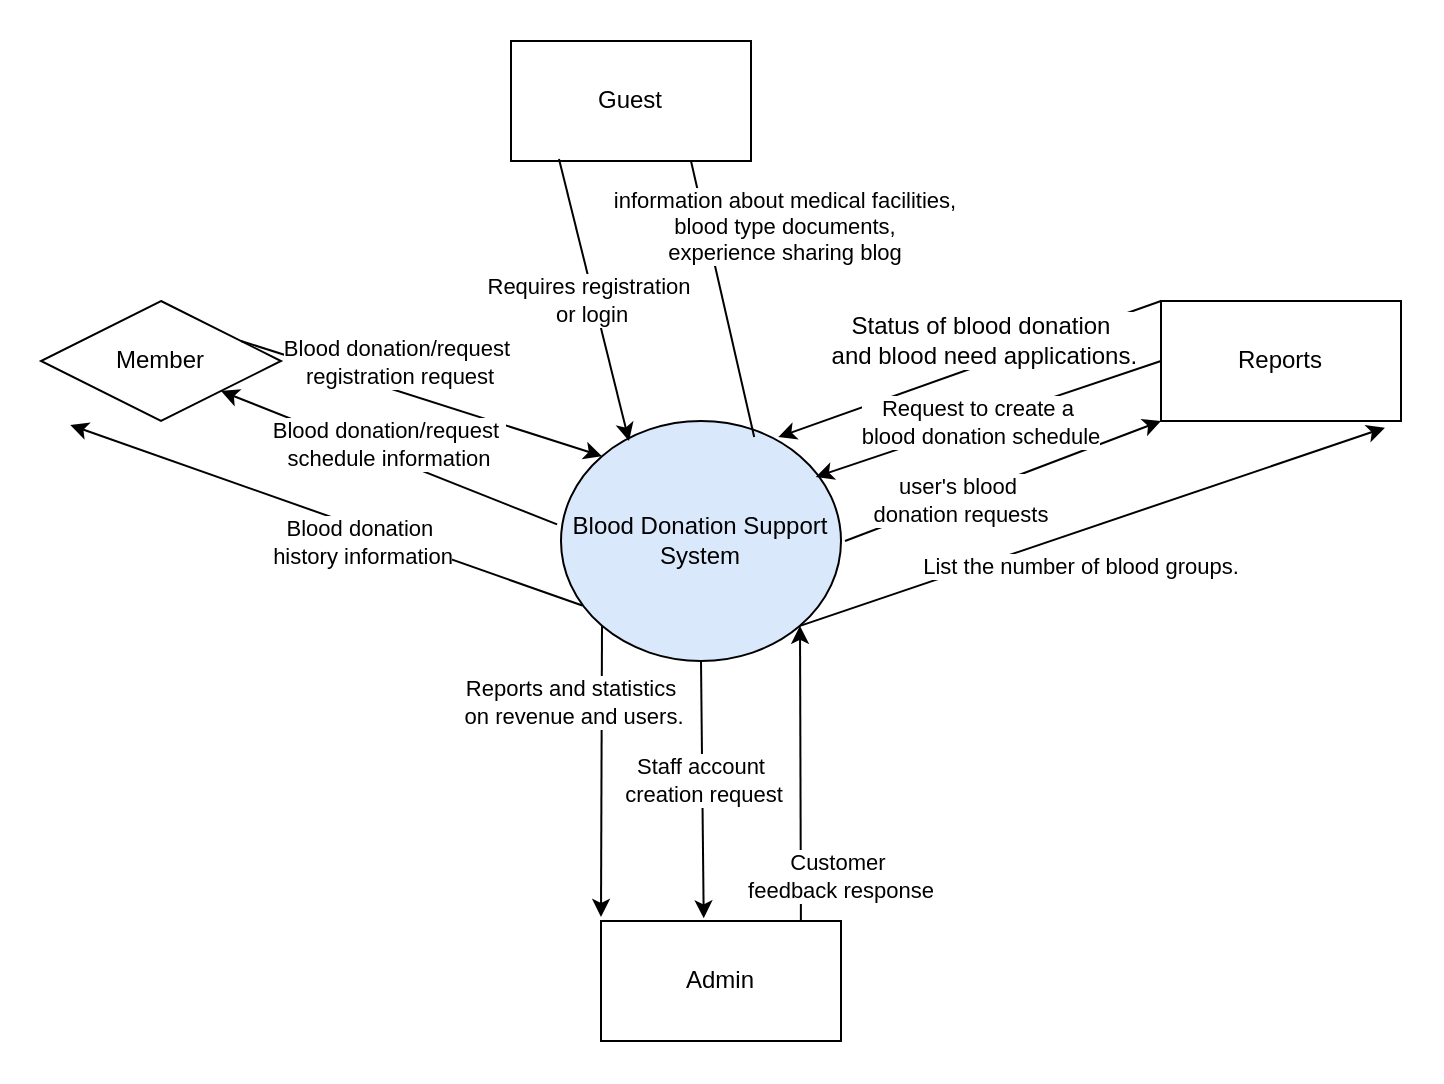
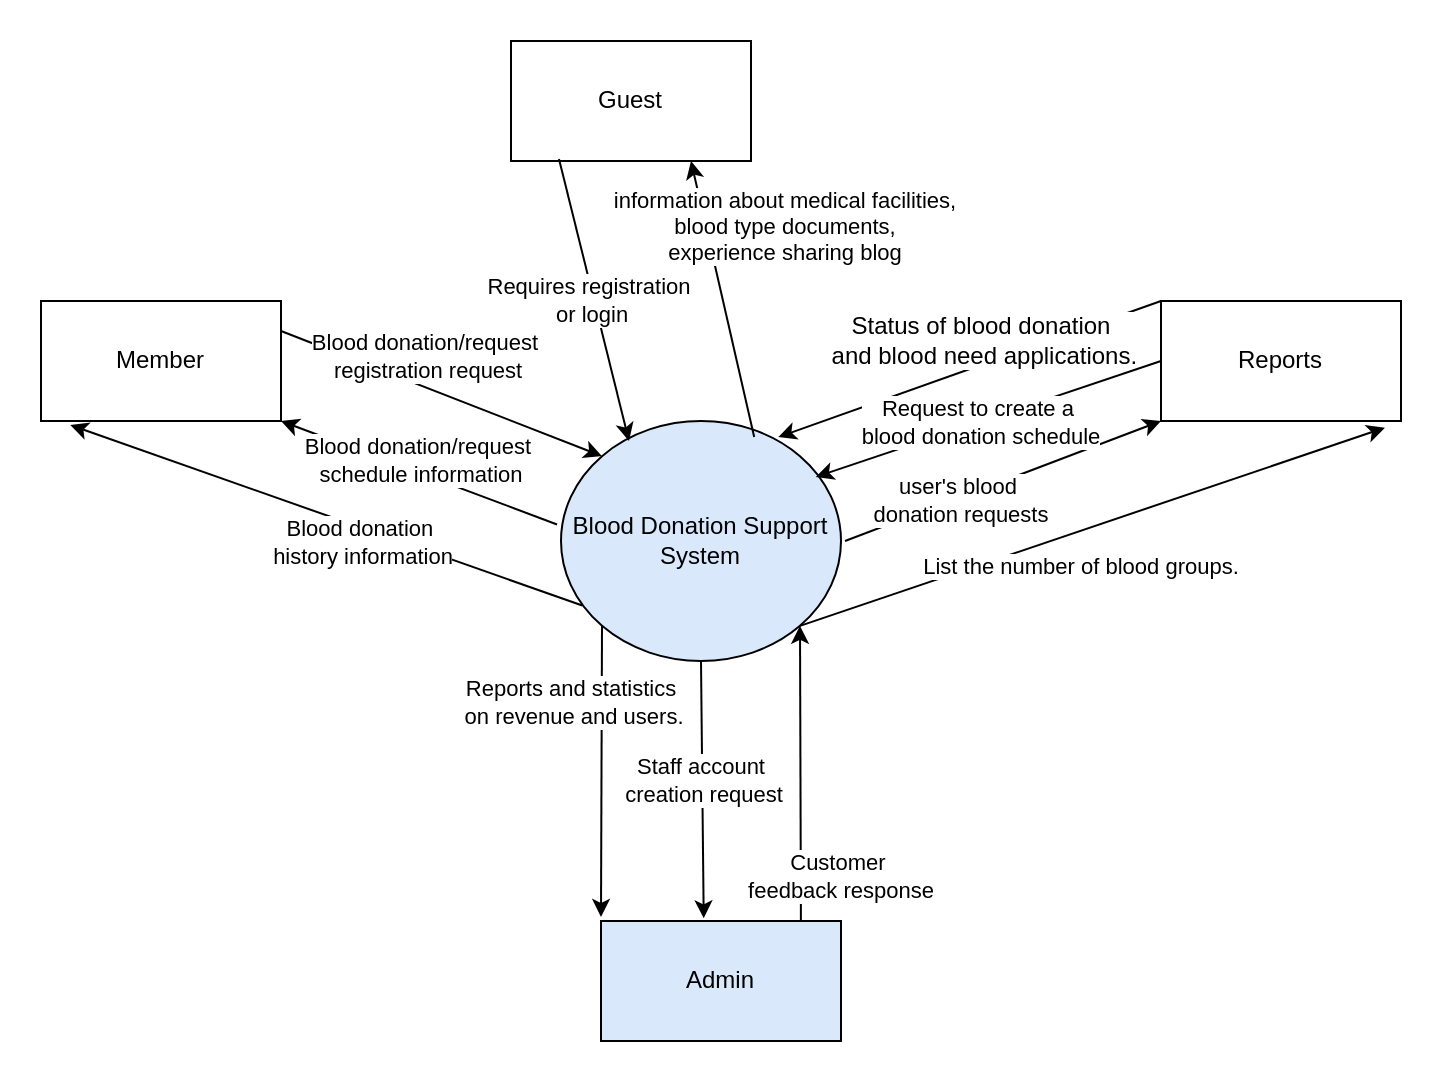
  <mxCell id="0" />
  <mxCell id="1" parent="0" />
  <mxCell id="2" value="&lt;div&gt;Blood Donation Support System&lt;/div&gt;" style="ellipse;whiteSpace=wrap;html=1;fillColor=#dae8fc;" parent="1" vertex="1"><mxGeometry x="280" y="210" width="140" height="120" as="geometry" /></mxCell>
  <mxCell id="3" value="Guest" style="rounded=0;whiteSpace=wrap;html=1;" parent="1" vertex="1"><mxGeometry x="255" y="20" width="120" height="60" as="geometry" /></mxCell>
- <mxCell id="4" value="Member" style="rhombus;whiteSpace=wrap;html=1;" parent="1" vertex="1"><mxGeometry x="20" y="150" width="120" height="60" as="geometry" /></mxCell>
+ <mxCell id="4" value="Member" style="rounded=0;whiteSpace=wrap;html=1;" parent="1" vertex="1"><mxGeometry x="20" y="150" width="120" height="60" as="geometry" /></mxCell>
  <mxCell id="5" value="Reports" style="rounded=0;whiteSpace=wrap;html=1;" parent="1" vertex="1"><mxGeometry x="580" y="150" width="120" height="60" as="geometry" /></mxCell>
- <mxCell id="6" value="Admin" style="rounded=0;whiteSpace=wrap;html=1;" parent="1" vertex="1"><mxGeometry x="300" y="460" width="120" height="60" as="geometry" /></mxCell>
- <mxCell id="7" value="" style="endArrow=none;html=1;rounded=0;entryX=0.75;entryY=1;entryDx=0;entryDy=0;exitX=0.69;exitY=0.067;exitDx=0;exitDy=0;exitPerimeter=0;" parent="1" source="2" target="3" edge="1"><mxGeometry width="50" height="50" relative="1" as="geometry"><mxPoint x="382" y="213.36" as="sourcePoint" /><mxPoint x="385.4" y="80" as="targetPoint" /></mxGeometry></mxCell>
+ <mxCell id="6" value="Admin" style="rounded=0;whiteSpace=wrap;html=1;fillColor=#dae8fc;" parent="1" vertex="1"><mxGeometry x="300" y="460" width="120" height="60" as="geometry" /></mxCell>
+ <mxCell id="7" value="" style="endArrow=classic;html=1;rounded=0;entryX=0.75;entryY=1;entryDx=0;entryDy=0;exitX=0.69;exitY=0.067;exitDx=0;exitDy=0;exitPerimeter=0;" parent="1" source="2" target="3" edge="1"><mxGeometry width="50" height="50" relative="1" as="geometry"><mxPoint x="382" y="213.36" as="sourcePoint" /><mxPoint x="385.4" y="80" as="targetPoint" /></mxGeometry></mxCell>
  <mxCell id="8" value="&lt;div&gt;information about medical facilities,&lt;/div&gt;&lt;div&gt;blood type documents,&lt;/div&gt;&lt;div&gt;experience sharing blog&lt;/div&gt;" style="edgeLabel;html=1;align=center;verticalAlign=middle;resizable=0;points=[];" parent="7" vertex="1" connectable="0"><mxGeometry x="0.286" y="-3" relative="1" as="geometry"><mxPoint x="32" y="-16" as="offset" /></mxGeometry></mxCell>
  <mxCell id="9" value="" style="endArrow=classic;html=1;rounded=0;exitX=0.2;exitY=0.983;exitDx=0;exitDy=0;exitPerimeter=0;" parent="1" source="3" edge="1"><mxGeometry width="50" height="50" relative="1" as="geometry"><mxPoint x="350" y="300" as="sourcePoint" /><mxPoint x="314" y="220" as="targetPoint" /></mxGeometry></mxCell>
  <mxCell id="10" value="Requires registration&lt;div&gt;&amp;nbsp;or login&lt;/div&gt;" style="edgeLabel;html=1;align=center;verticalAlign=middle;resizable=0;points=[];" parent="9" vertex="1" connectable="0"><mxGeometry x="-0.658" y="2" relative="1" as="geometry"><mxPoint x="7" y="47" as="offset" /></mxGeometry></mxCell>
  <mxCell id="11" value="" style="endArrow=classic;html=1;rounded=0;exitX=1;exitY=0.25;exitDx=0;exitDy=0;entryX=0;entryY=0;entryDx=0;entryDy=0;" parent="1" source="4" target="2" edge="1"><mxGeometry width="50" height="50" relative="1" as="geometry"><mxPoint x="350" y="300" as="sourcePoint" /><mxPoint x="400" y="250" as="targetPoint" /></mxGeometry></mxCell>
  <mxCell id="12" value="Blood donation/request&lt;div&gt;&amp;nbsp;registration request&lt;/div&gt;" style="edgeLabel;html=1;align=center;verticalAlign=middle;resizable=0;points=[];" parent="11" vertex="1" connectable="0"><mxGeometry x="-0.344" y="2" relative="1" as="geometry"><mxPoint x="18" y="-6" as="offset" /></mxGeometry></mxCell>
  <mxCell id="13" value="" style="endArrow=classic;html=1;rounded=0;exitX=-0.014;exitY=0.431;exitDx=0;exitDy=0;exitPerimeter=0;entryX=1;entryY=1;entryDx=0;entryDy=0;" parent="1" source="2" target="4" edge="1"><mxGeometry width="50" height="50" relative="1" as="geometry"><mxPoint x="270" y="260" as="sourcePoint" /><mxPoint x="123" y="211" as="targetPoint" /></mxGeometry></mxCell>
  <mxCell id="14" value="Blood donation/request&amp;nbsp;&lt;div&gt;schedule information&lt;/div&gt;" style="edgeLabel;html=1;align=center;verticalAlign=middle;resizable=0;points=[];" parent="13" vertex="1" connectable="0"><mxGeometry x="0.088" y="-2" relative="1" as="geometry"><mxPoint x="6" y="-2" as="offset" /></mxGeometry></mxCell>
  <mxCell id="15" value="" style="endArrow=classic;html=1;rounded=0;exitX=0.076;exitY=0.769;exitDx=0;exitDy=0;exitPerimeter=0;entryX=0.122;entryY=1.033;entryDx=0;entryDy=0;entryPerimeter=0;" parent="1" source="2" target="4" edge="1"><mxGeometry width="50" height="50" relative="1" as="geometry"><mxPoint x="190" y="280" as="sourcePoint" /><mxPoint x="80" y="230" as="targetPoint" /></mxGeometry></mxCell>
  <mxCell id="16" value="Blood donation&amp;nbsp;&lt;div&gt;history information&lt;/div&gt;" style="edgeLabel;html=1;align=center;verticalAlign=middle;resizable=0;points=[];" parent="15" vertex="1" connectable="0"><mxGeometry x="0.171" y="2" relative="1" as="geometry"><mxPoint x="40" y="19" as="offset" /></mxGeometry></mxCell>
  <mxCell id="17" value="" style="endArrow=classic;html=1;rounded=0;entryX=0;entryY=1;entryDx=0;entryDy=0;" parent="1" target="5" edge="1"><mxGeometry width="50" height="50" relative="1" as="geometry"><mxPoint x="422" y="270" as="sourcePoint" /><mxPoint x="400" y="260" as="targetPoint" /></mxGeometry></mxCell>
  <mxCell id="18" value="" style="endArrow=classic;html=1;rounded=0;entryX=0.776;entryY=0.067;entryDx=0;entryDy=0;entryPerimeter=0;exitX=0;exitY=0;exitDx=0;exitDy=0;" parent="1" source="5" target="2" edge="1"><mxGeometry width="50" height="50" relative="1" as="geometry"><mxPoint x="570" y="150" as="sourcePoint" /><mxPoint x="400" y="260" as="targetPoint" /></mxGeometry></mxCell>
  <mxCell id="19" value="user's blood&amp;nbsp;&lt;div&gt;donation requests&lt;/div&gt;" style="edgeLabel;html=1;align=center;verticalAlign=middle;resizable=0;points=[];" parent="18" vertex="1" connectable="0"><mxGeometry x="-0.336" y="-3" relative="1" as="geometry"><mxPoint x="-36" y="80" as="offset" /></mxGeometry></mxCell>
  <mxCell id="20" value="&lt;span style=&quot;font-size: 12px;&quot;&gt;Status of blood donation&lt;/span&gt;&lt;div&gt;&lt;span style=&quot;font-size: 12px;&quot;&gt;&amp;nbsp;and blood need applications.&lt;/span&gt;&lt;/div&gt;" style="edgeLabel;html=1;align=center;verticalAlign=middle;resizable=0;points=[];" parent="18" vertex="1" connectable="0"><mxGeometry x="-0.331" relative="1" as="geometry"><mxPoint x="-26" y="-3" as="offset" /></mxGeometry></mxCell>
  <mxCell id="21" value="" style="endArrow=classic;html=1;rounded=0;exitX=0;exitY=0.5;exitDx=0;exitDy=0;entryX=0.91;entryY=0.233;entryDx=0;entryDy=0;entryPerimeter=0;" parent="1" source="5" target="2" edge="1"><mxGeometry width="50" height="50" relative="1" as="geometry"><mxPoint x="350" y="310" as="sourcePoint" /><mxPoint x="400" y="260" as="targetPoint" /></mxGeometry></mxCell>
  <mxCell id="22" value="Request to create a&amp;nbsp;&lt;div&gt;blood donation schedule&lt;/div&gt;" style="edgeLabel;html=1;align=center;verticalAlign=middle;resizable=0;points=[];" parent="21" vertex="1" connectable="0"><mxGeometry x="0.315" y="-2" relative="1" as="geometry"><mxPoint x="24" y="-6" as="offset" /></mxGeometry></mxCell>
  <mxCell id="23" value="" style="endArrow=classic;html=1;rounded=0;exitX=1;exitY=1;exitDx=0;exitDy=0;entryX=0.933;entryY=1.056;entryDx=0;entryDy=0;entryPerimeter=0;" parent="1" source="2" target="5" edge="1"><mxGeometry width="50" height="50" relative="1" as="geometry"><mxPoint x="430" y="310" as="sourcePoint" /><mxPoint x="690" y="260" as="targetPoint" /></mxGeometry></mxCell>
  <mxCell id="24" value="List the number of blood groups." style="edgeLabel;html=1;align=center;verticalAlign=middle;resizable=0;points=[];" parent="23" vertex="1" connectable="0"><mxGeometry x="-0.395" relative="1" as="geometry"><mxPoint x="52" as="offset" /></mxGeometry></mxCell>
  <mxCell id="25" value="" style="endArrow=classic;html=1;rounded=0;exitX=0;exitY=1;exitDx=0;exitDy=0;" parent="1" source="2" edge="1"><mxGeometry width="50" height="50" relative="1" as="geometry"><mxPoint x="350" y="310" as="sourcePoint" /><mxPoint x="300" y="458" as="targetPoint" /></mxGeometry></mxCell>
  <mxCell id="26" value="Reports and statistics&lt;div&gt;&amp;nbsp;on revenue and users.&lt;/div&gt;" style="edgeLabel;html=1;align=center;verticalAlign=middle;resizable=0;points=[];" parent="25" vertex="1" connectable="0"><mxGeometry x="0.283" y="-4" relative="1" as="geometry"><mxPoint x="-12" y="-55" as="offset" /></mxGeometry></mxCell>
  <mxCell id="27" value="" style="endArrow=classic;html=1;rounded=0;exitX=0.5;exitY=1;exitDx=0;exitDy=0;entryX=0.428;entryY=-0.022;entryDx=0;entryDy=0;entryPerimeter=0;" parent="1" source="2" target="6" edge="1"><mxGeometry width="50" height="50" relative="1" as="geometry"><mxPoint x="350" y="310" as="sourcePoint" /><mxPoint x="400" y="260" as="targetPoint" /></mxGeometry></mxCell>
  <mxCell id="28" value="Staff account&lt;div&gt;&amp;nbsp;creation request&lt;/div&gt;" style="edgeLabel;html=1;align=center;verticalAlign=middle;resizable=0;points=[];" parent="27" vertex="1" connectable="0"><mxGeometry x="0.244" y="-2" relative="1" as="geometry"><mxPoint x="1" y="-21" as="offset" /></mxGeometry></mxCell>
  <mxCell id="29" value="" style="endArrow=classic;html=1;rounded=0;exitX=0.833;exitY=0;exitDx=0;exitDy=0;entryX=1;entryY=1;entryDx=0;entryDy=0;exitPerimeter=0;" parent="1" source="6" target="2" edge="1"><mxGeometry width="50" height="50" relative="1" as="geometry"><mxPoint x="350" y="310" as="sourcePoint" /><mxPoint x="400" y="260" as="targetPoint" /></mxGeometry></mxCell>
  <mxCell id="30" value="Customer&amp;nbsp;&lt;div&gt;feedback response&lt;/div&gt;" style="edgeLabel;html=1;align=center;verticalAlign=middle;resizable=0;points=[];" parent="29" vertex="1" connectable="0"><mxGeometry x="-0.359" y="3" relative="1" as="geometry"><mxPoint x="23" y="24" as="offset" /></mxGeometry></mxCell>
